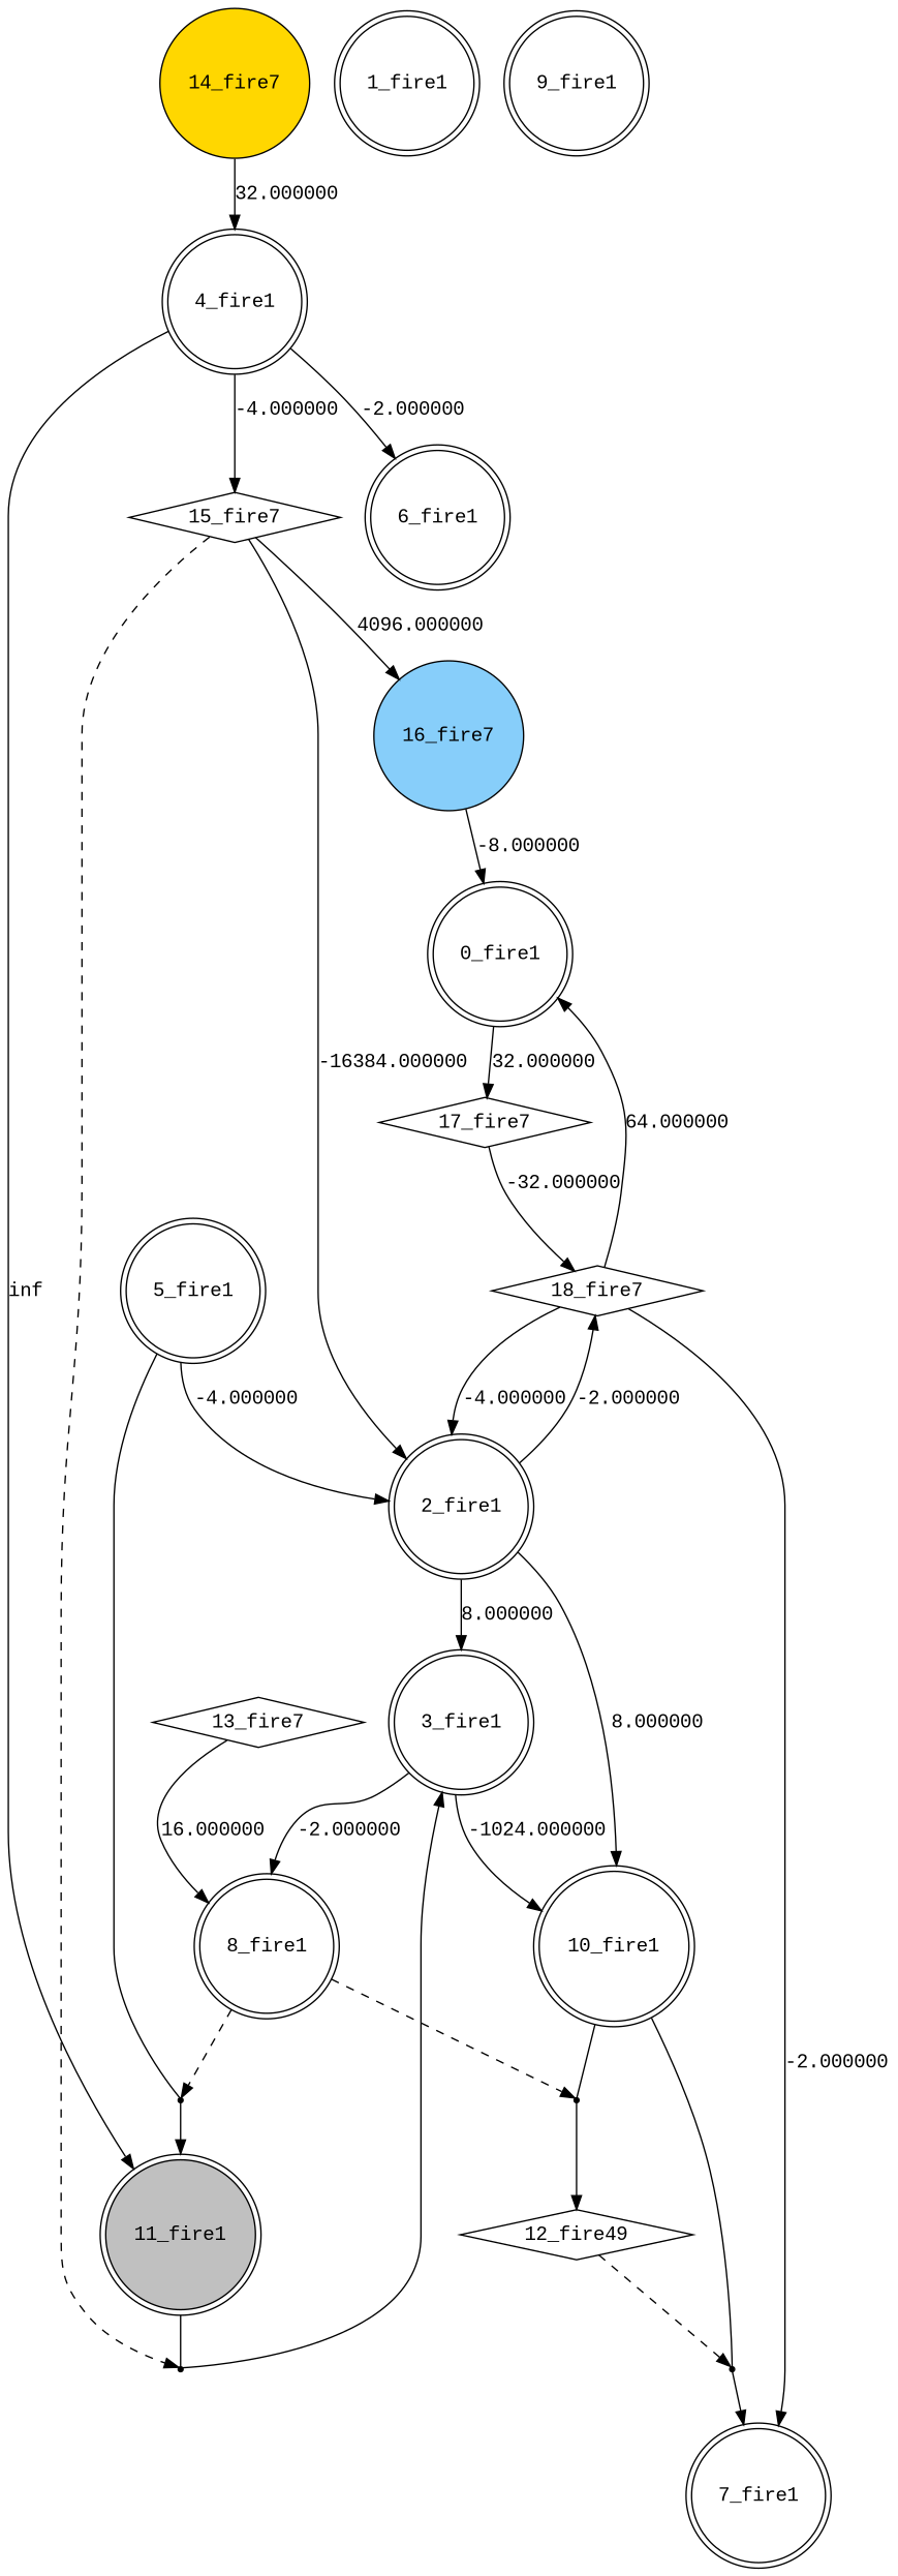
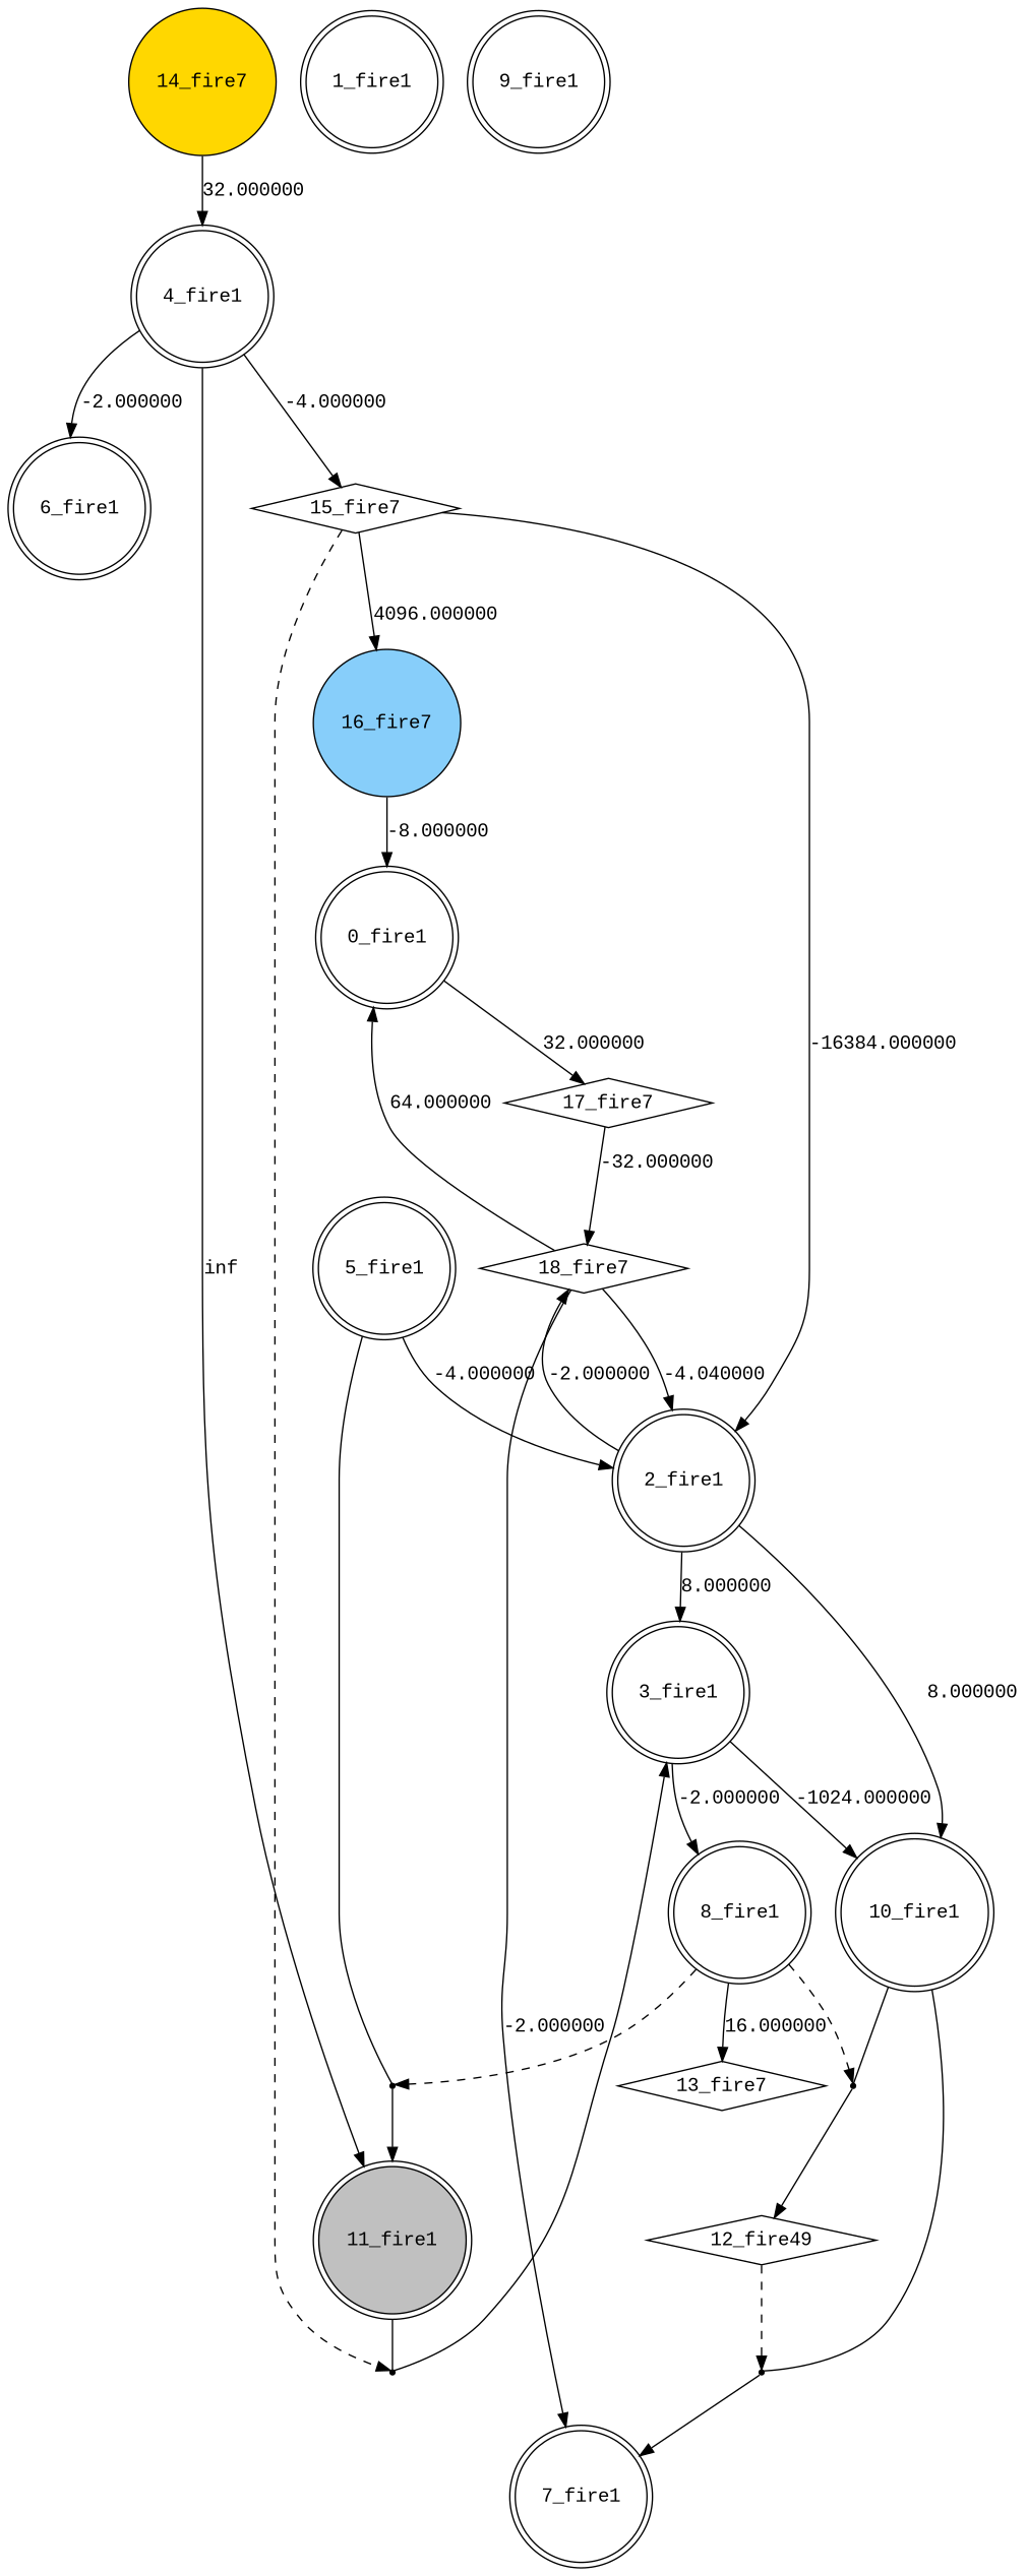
  digraph {
    fontname="Liberation Mono"
    node [fontname="Liberation Mono" shape=doublecircle]
    edge [fontname="Liberation Mono"]
    n1 [label="0_fire1"]
    n2 [label="17_fire7" shape=diamond]
    n3 [label="18_fire7" shape=diamond]
    n4 [label="1_fire1"]
    n5 [label="2_fire1"]
    n6 [label="3_fire1"]
    n7 [label="10_fire1"]
    n8 [label="8_fire1"]
    26 [shape=point]
    24 [shape=point]
    n11 [label="7_fire1"]
    25 [shape=point]
    n13 [label="13_fire7" shape=diamond]
    n14 [label="4_fire1"]
    n15 [label="6_fire1"]
    n16 [fillcolor=gray label="11_fire1" style=filled]
    n17 [label="15_fire7" shape=diamond]
    23 [shape=point]
    n19 [fillcolor=lightskyblue label="16_fire7" shape=circle style=filled]
    n20 [label="5_fire1"]
    n21 [label="12_fire49" shape=diamond]
    n22 [label="9_fire1"]
    n23 [fillcolor=gold label="14_fire7" shape=circle style=filled]
    n1 -> n2 [label=32.000000]
    n2 -> n3 [label=-32.000000]
    n3 -> n1 [label=64.000000]
-   n3 -> n5 [label=-4.000000]
+   n3 -> n5 [label=-4.040000]
    n3 -> n11 [label=-2.000000]
    n5 -> n3 [label=-2.000000]
    n5 -> n6 [label=8.000000]
    n5 -> n7 [label=8.000000]
    n6 -> n7 [label=-1024.000000]
    n6 -> n8 [label=-2.000000]
    n7 -> 26 [dir=none]
    n7 -> 24 [dir=none]
    n8 -> 26 [style=dashed]
    n8 -> 25 [style=dashed]
-   n13 -> n8 [label=16.000000]
+   n8 -> n13 [label=16.000000]
    26 -> n21
    24 -> n11
    25 -> n16
    n14 -> n15 [label=-2.000000]
    n14 -> n16 [label=inf]
    n14 -> n17 [label=-4.000000]
    n16 -> 23 [dir=none]
    n17 -> n5 [label=-16384.000000]
    n17 -> 23 [style=dashed]
    n17 -> n19 [label=4096.000000]
    23 -> n6
    n19 -> n1 [label=-8.000000]
    n20 -> n5 [label=-4.000000]
    n20 -> 25 [dir=none]
    n21 -> 24 [style=dashed]
    n23 -> n14 [label=32.000000]
  }
